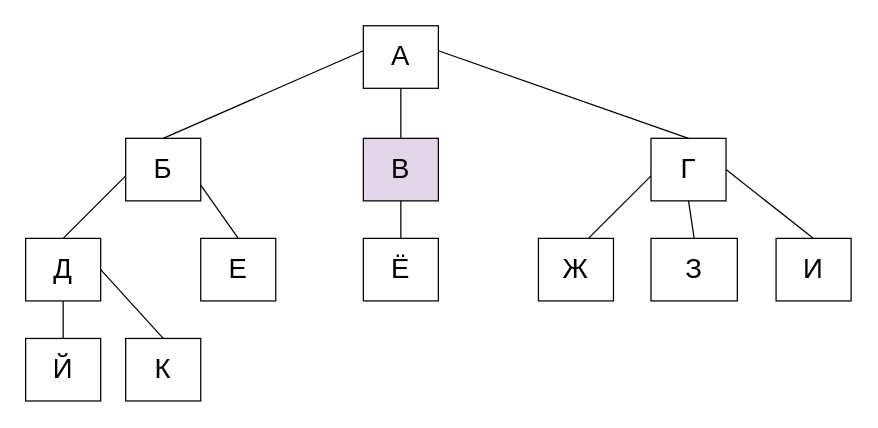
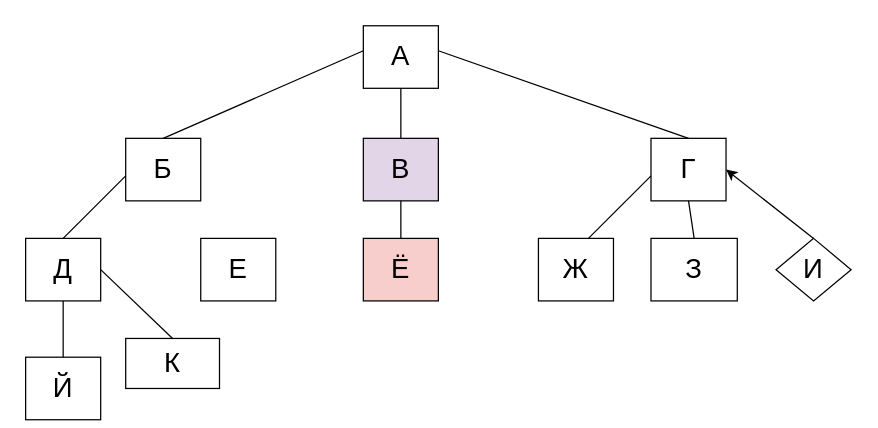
  <mxCell id="0" />
  <mxCell id="1" parent="0" />
  <mxCell id="2" value="&lt;font style=&quot;font-size: 22px&quot;&gt;А&lt;/font&gt;" style="rounded=0;whiteSpace=wrap;html=1;" vertex="1" parent="1"><mxGeometry x="290" y="20" width="60" height="50" as="geometry" /></mxCell>
  <mxCell id="3" value="&lt;font style=&quot;font-size: 22px&quot;&gt;Б&lt;/font&gt;" style="rounded=0;whiteSpace=wrap;html=1;" vertex="1" parent="1"><mxGeometry x="100" y="110" width="60" height="50" as="geometry" /></mxCell>
  <mxCell id="4" value="&lt;font style=&quot;font-size: 22px&quot;&gt;В&lt;/font&gt;" style="rounded=0;whiteSpace=wrap;html=1;fillColor=#e1d5e7;" vertex="1" parent="1"><mxGeometry x="290" y="110" width="60" height="50" as="geometry" /></mxCell>
  <mxCell id="5" value="&lt;font style=&quot;font-size: 22px&quot;&gt;Г&lt;/font&gt;" style="rounded=0;whiteSpace=wrap;html=1;" vertex="1" parent="1"><mxGeometry x="520" y="110" width="60" height="50" as="geometry" /></mxCell>
  <mxCell id="6" value="&lt;font style=&quot;font-size: 22px&quot;&gt;Ж&lt;/font&gt;" style="rounded=0;whiteSpace=wrap;html=1;" vertex="1" parent="1"><mxGeometry x="430" y="190" width="60" height="50" as="geometry" /></mxCell>
  <mxCell id="7" value="&lt;font style=&quot;font-size: 22px&quot;&gt;Е&lt;/font&gt;" style="rounded=0;whiteSpace=wrap;html=1;" vertex="1" parent="1"><mxGeometry x="160" y="190" width="60" height="50" as="geometry" /></mxCell>
  <mxCell id="8" value="&lt;font style=&quot;font-size: 22px&quot;&gt;Д&lt;/font&gt;" style="rounded=0;whiteSpace=wrap;html=1;" vertex="1" parent="1"><mxGeometry x="20" y="190" width="60" height="50" as="geometry" /></mxCell>
  <mxCell id="9" value="&lt;font style=&quot;font-size: 22px&quot;&gt;З&lt;/font&gt;" style="rounded=0;whiteSpace=wrap;html=1;" vertex="1" parent="1"><mxGeometry x="520" y="190" width="69" height="50" as="geometry" /></mxCell>
- <mxCell id="10" value="&lt;font style=&quot;font-size: 22px&quot;&gt;И&lt;/font&gt;" style="rounded=0;whiteSpace=wrap;html=1;" vertex="1" parent="1"><mxGeometry x="620" y="190" width="60" height="50" as="geometry" /></mxCell>
- <mxCell id="11" value="&lt;font style=&quot;font-size: 22px&quot;&gt;Ё&lt;/font&gt;" style="rounded=0;whiteSpace=wrap;html=1;" vertex="1" parent="1"><mxGeometry x="290" y="190" width="60" height="50" as="geometry" /></mxCell>
- <mxCell id="12" value="&lt;font style=&quot;font-size: 22px&quot;&gt;К&lt;/font&gt;" style="rounded=0;whiteSpace=wrap;html=1;" vertex="1" parent="1"><mxGeometry x="100" y="270" width="60" height="50" as="geometry" /></mxCell>
- <mxCell id="13" value="&lt;font style=&quot;font-size: 22px&quot;&gt;Й&lt;/font&gt;" style="rounded=0;whiteSpace=wrap;html=1;" vertex="1" parent="1"><mxGeometry x="20" y="270" width="60" height="50" as="geometry" /></mxCell>
+ <mxCell id="10" value="&lt;font style=&quot;font-size: 22px&quot;&gt;И&lt;/font&gt;" style="rhombus;whiteSpace=wrap;html=1;" vertex="1" parent="1"><mxGeometry x="620" y="190" width="60" height="50" as="geometry" /></mxCell>
+ <mxCell id="11" value="&lt;font style=&quot;font-size: 22px&quot;&gt;Ё&lt;/font&gt;" style="rounded=0;whiteSpace=wrap;html=1;fillColor=#f8cecc;" vertex="1" parent="1"><mxGeometry x="290" y="190" width="60" height="50" as="geometry" /></mxCell>
+ <mxCell id="12" value="&lt;font style=&quot;font-size: 22px&quot;&gt;К&lt;/font&gt;" style="rounded=0;whiteSpace=wrap;html=1;" vertex="1" parent="1"><mxGeometry x="100" y="270" width="75" height="40" as="geometry" /></mxCell>
+ <mxCell id="13" value="&lt;font style=&quot;font-size: 22px&quot;&gt;Й&lt;/font&gt;" style="rounded=0;whiteSpace=wrap;html=1;" vertex="1" parent="1"><mxGeometry x="20" y="285" width="60" height="50" as="geometry" /></mxCell>
  <mxCell id="14" value="" style="endArrow=none;html=1;exitX=0.5;exitY=0;exitDx=0;exitDy=0;" edge="1" parent="1" source="3"><mxGeometry width="50" height="50" relative="1" as="geometry"><mxPoint x="240" y="90" as="sourcePoint" /><mxPoint x="290" y="40" as="targetPoint" /></mxGeometry></mxCell>
  <mxCell id="15" value="" style="endArrow=none;html=1;entryX=0.5;entryY=0;entryDx=0;entryDy=0;" edge="1" parent="1" target="5"><mxGeometry width="50" height="50" relative="1" as="geometry"><mxPoint x="350" y="40" as="sourcePoint" /><mxPoint x="400" y="0" as="targetPoint" /></mxGeometry></mxCell>
  <mxCell id="16" value="" style="endArrow=none;html=1;entryX=0.5;entryY=1;entryDx=0;entryDy=0;" edge="1" parent="1" target="2"><mxGeometry width="50" height="50" relative="1" as="geometry"><mxPoint x="320" y="110" as="sourcePoint" /><mxPoint x="370" y="420" as="targetPoint" /></mxGeometry></mxCell>
  <mxCell id="17" value="" style="endArrow=none;html=1;" edge="1" parent="1"><mxGeometry width="50" height="50" relative="1" as="geometry"><mxPoint x="50" y="190" as="sourcePoint" /><mxPoint x="100" y="140" as="targetPoint" /></mxGeometry></mxCell>
  <mxCell id="18" value="" style="endArrow=none;html=1;" edge="1" parent="1"><mxGeometry width="50" height="50" relative="1" as="geometry"><mxPoint x="470" y="190" as="sourcePoint" /><mxPoint x="520" y="140" as="targetPoint" /></mxGeometry></mxCell>
- <mxCell id="19" value="" style="endArrow=none;html=1;entryX=1;entryY=0.75;entryDx=0;entryDy=0;exitX=0.5;exitY=0;exitDx=0;exitDy=0;" edge="1" parent="1" source="7" target="3"><mxGeometry width="50" height="50" relative="1" as="geometry"><mxPoint x="320" y="470" as="sourcePoint" /><mxPoint x="370" y="420" as="targetPoint" /></mxGeometry></mxCell>
  <mxCell id="20" value="" style="endArrow=none;html=1;entryX=0.5;entryY=1;entryDx=0;entryDy=0;exitX=0.5;exitY=0;exitDx=0;exitDy=0;" edge="1" parent="1" source="13" target="8"><mxGeometry width="50" height="50" relative="1" as="geometry"><mxPoint x="320" y="470" as="sourcePoint" /><mxPoint x="370" y="420" as="targetPoint" /></mxGeometry></mxCell>
  <mxCell id="21" value="" style="endArrow=none;html=1;entryX=1;entryY=0.5;entryDx=0;entryDy=0;exitX=0.5;exitY=0;exitDx=0;exitDy=0;" edge="1" parent="1" source="12" target="8"><mxGeometry width="50" height="50" relative="1" as="geometry"><mxPoint x="320" y="470" as="sourcePoint" /><mxPoint x="370" y="420" as="targetPoint" /></mxGeometry></mxCell>
  <mxCell id="22" value="" style="endArrow=none;html=1;entryX=0.5;entryY=1;entryDx=0;entryDy=0;" edge="1" parent="1" target="4"><mxGeometry width="50" height="50" relative="1" as="geometry"><mxPoint x="320" y="190" as="sourcePoint" /><mxPoint x="370" y="420" as="targetPoint" /></mxGeometry></mxCell>
  <mxCell id="23" value="" style="endArrow=none;html=1;exitX=0.5;exitY=0;exitDx=0;exitDy=0;entryX=0.5;entryY=1;entryDx=0;entryDy=0;" edge="1" parent="1" source="9" target="5"><mxGeometry width="50" height="50" relative="1" as="geometry"><mxPoint x="320" y="470" as="sourcePoint" /><mxPoint x="370" y="420" as="targetPoint" /></mxGeometry></mxCell>
- <mxCell id="24" value="" style="endArrow=none;html=1;entryX=1;entryY=0.5;entryDx=0;entryDy=0;exitX=0.5;exitY=0;exitDx=0;exitDy=0;" edge="1" parent="1" source="10" target="5"><mxGeometry width="50" height="50" relative="1" as="geometry"><mxPoint x="320" y="470" as="sourcePoint" /><mxPoint x="370" y="420" as="targetPoint" /></mxGeometry></mxCell>
+ <mxCell id="24" value="" style="endArrow=classic;html=1;entryX=1;entryY=0.5;entryDx=0;entryDy=0;exitX=0.5;exitY=0;exitDx=0;exitDy=0;" edge="1" parent="1" source="10" target="5"><mxGeometry width="50" height="50" relative="1" as="geometry"><mxPoint x="320" y="470" as="sourcePoint" /><mxPoint x="370" y="420" as="targetPoint" /></mxGeometry></mxCell>
